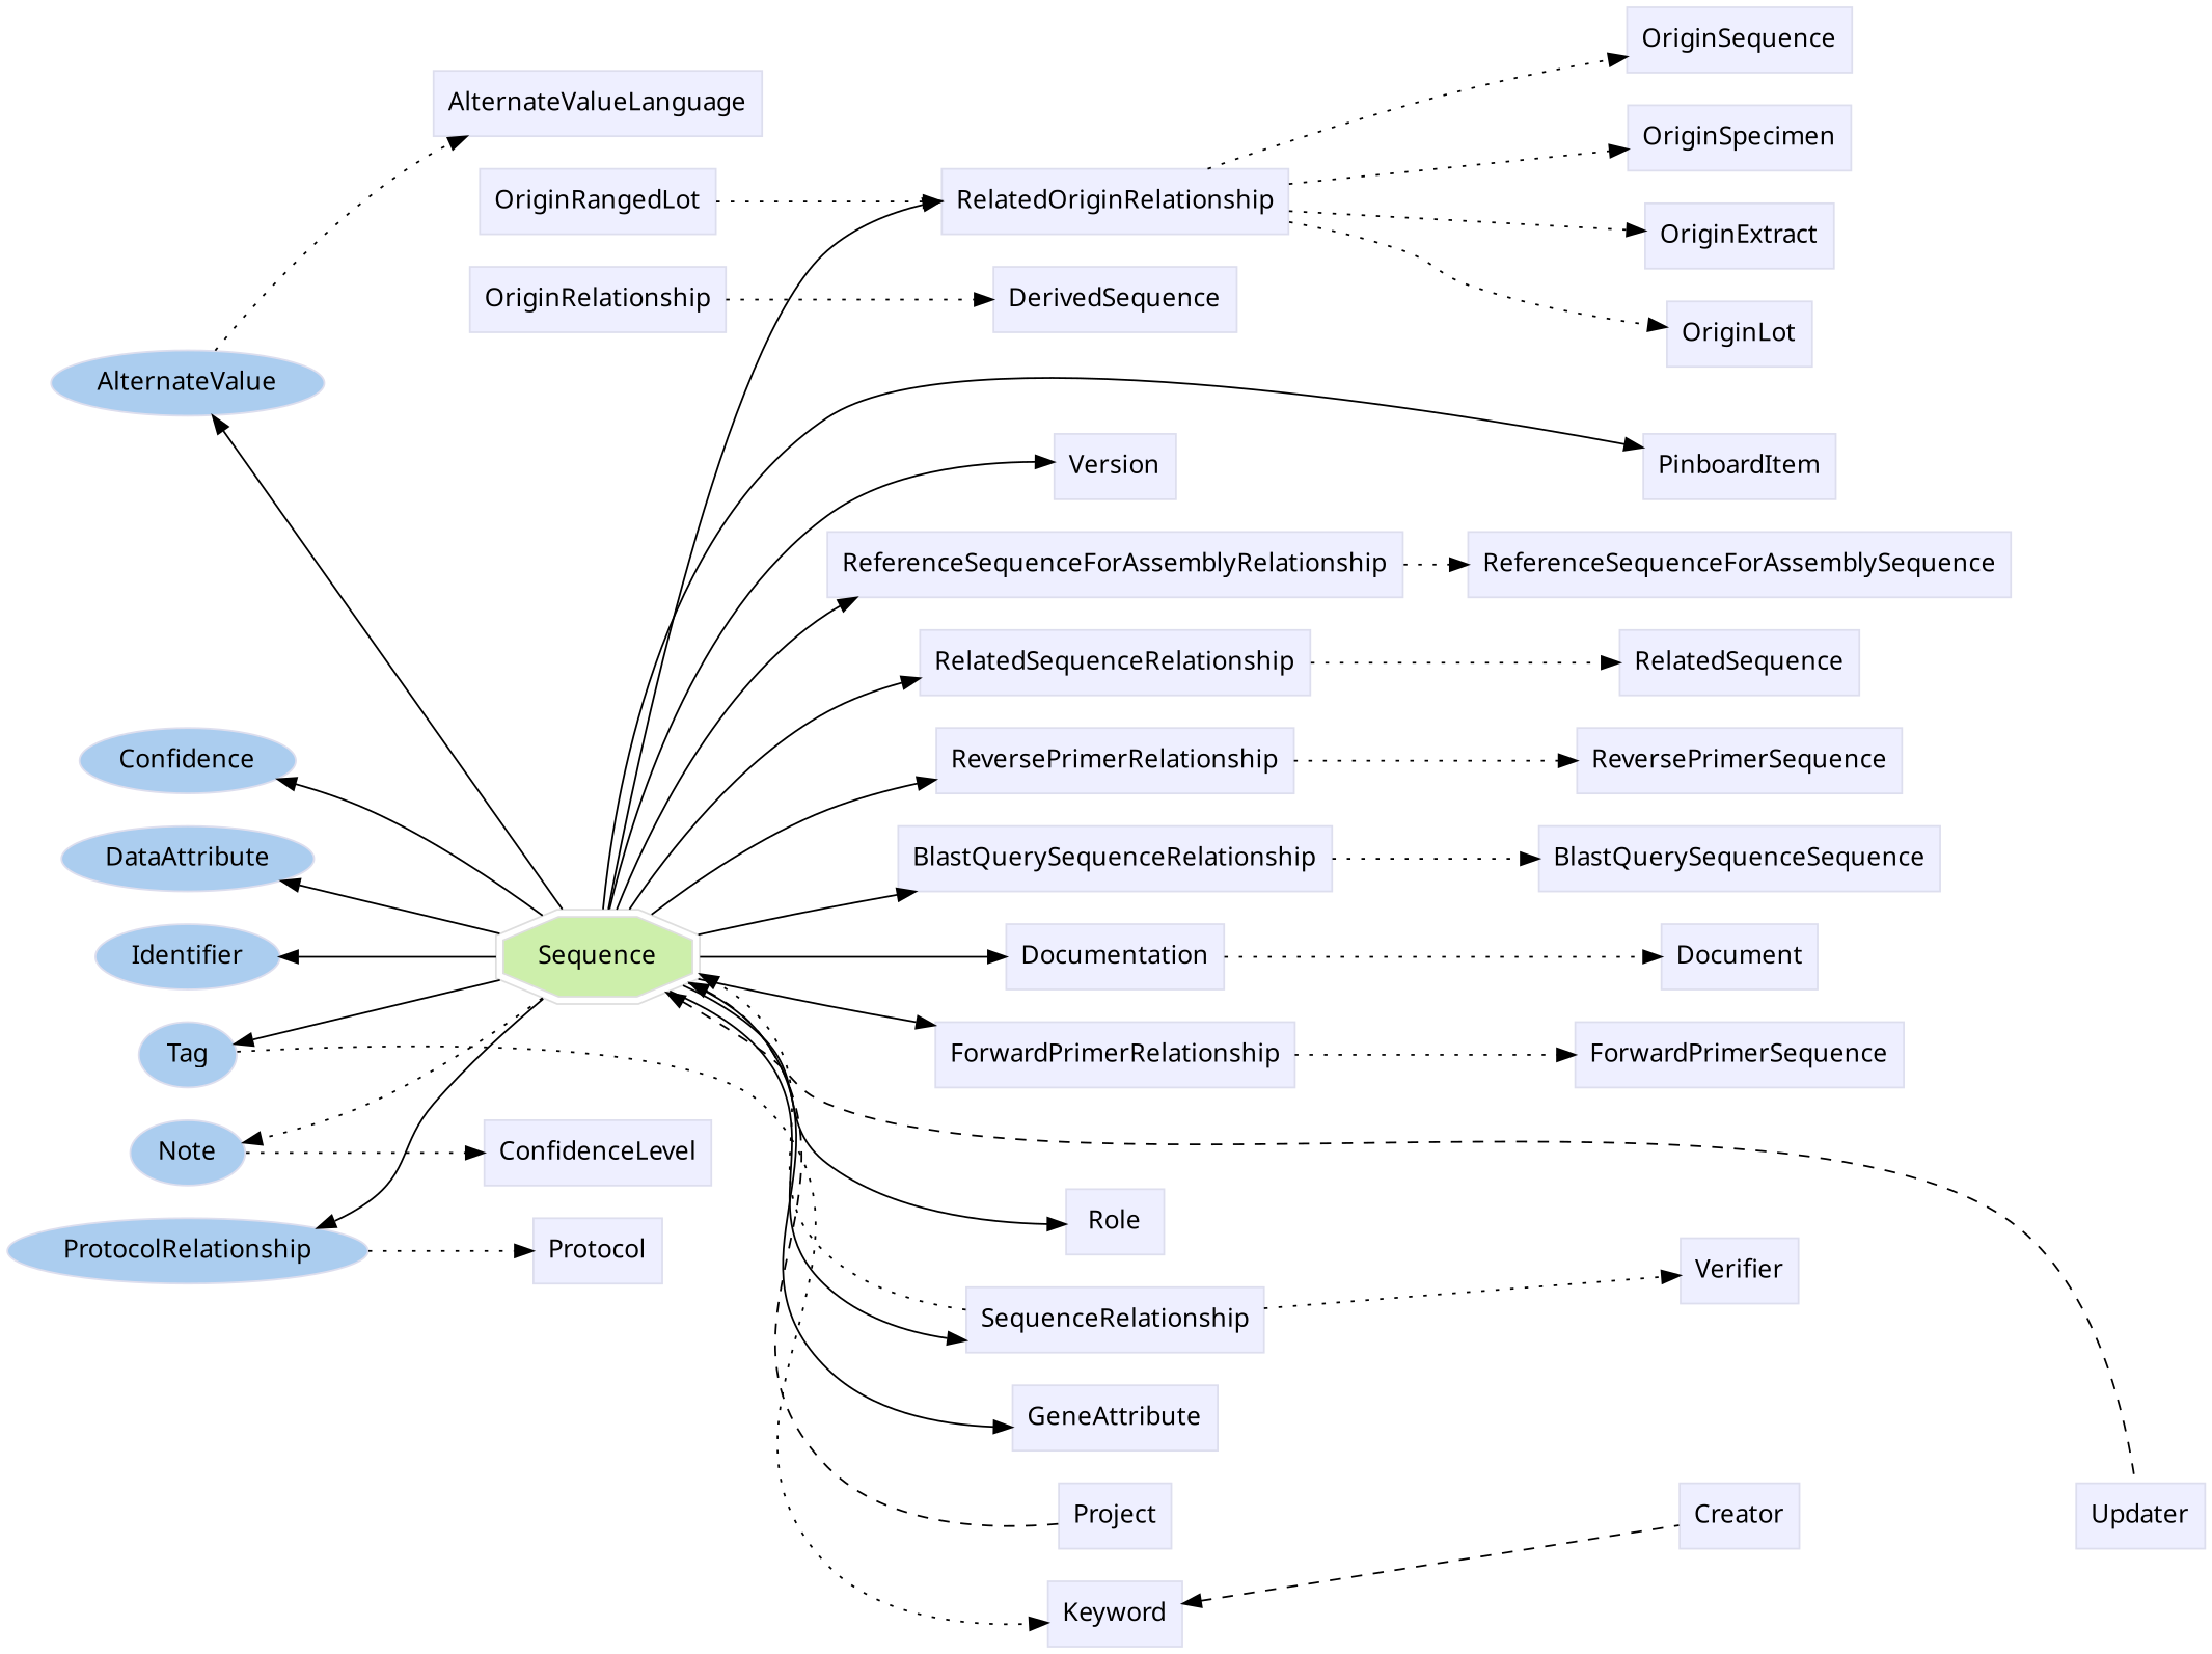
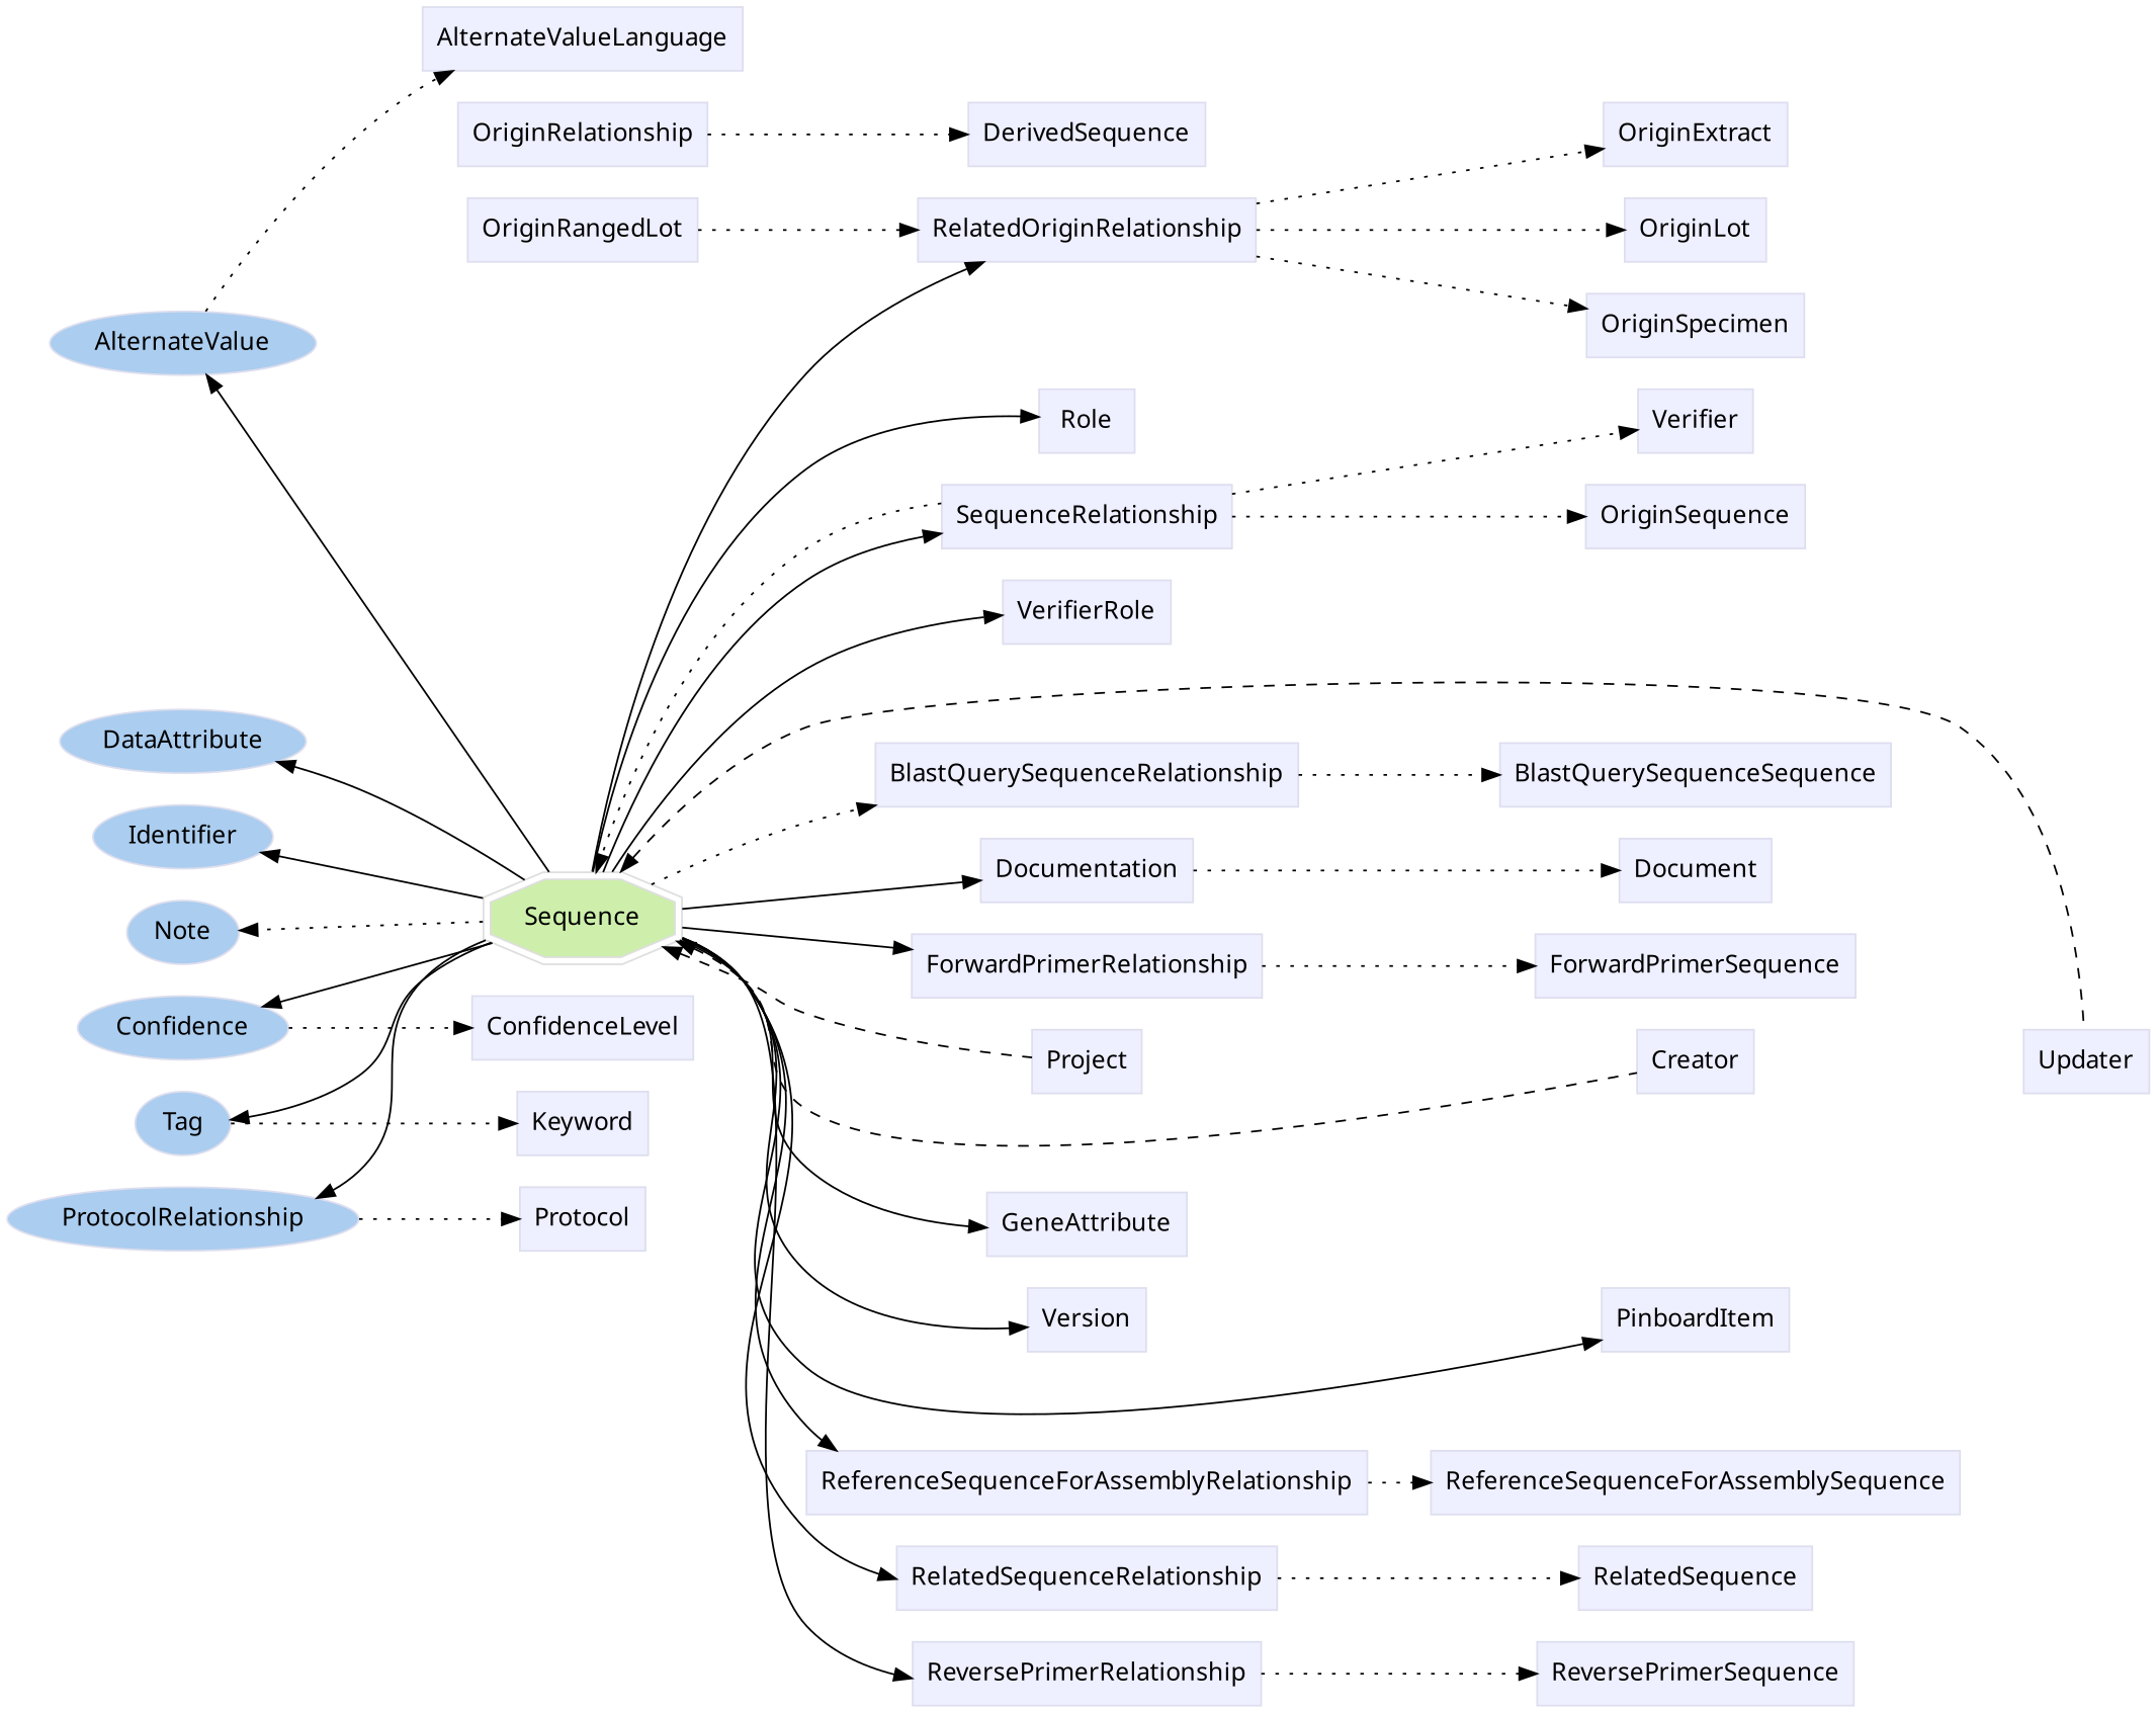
  digraph {
    fontname="Noto Sans"
    rankdir=LR
    node [color="#dddeee" fillcolor="#eeefff" fontname="Noto Sans" group=supporting shape=box style=filled]
    edge [fontname="Noto Sans"]
    n1 [fillcolor="#abcdef" group=annotator height=0.5 label=AlternateValue shape=oval width=1.7693]
    n2 [fillcolor="#abcdef" group=annotator height=0.5 label=Confidence shape=oval width=1.4082]
    n3 [fillcolor="#abcdef" group=annotator height=0.5 label=DataAttribute shape=oval width=1.6429]
    n4 [fillcolor="#abcdef" group=annotator height=0.5 label=Identifier shape=oval width=1.1916]
    n5 [fillcolor="#abcdef" group=annotator height=0.5 label=Tag shape=oval width=0.75]
    n6 [fillcolor="#abcdef" group=annotator height=0.5 label=Note shape=oval width=0.77632]
    n7 [fillcolor="#abcdef" group=annotator height=0.5 label=ProtocolRelationship shape=oval width=2.3651]
    n8 [color="#dedede" fillcolor="#cdefab" group=target height=0.61111 label=Sequence shape=doubleoctagon width=1.4399]
    n9 [height=0.5 label=AlternateValueLanguage width=2.0972]
    n10 [height=0.5 label=BlastQuerySequenceRelationship width=2.75]
    n11 [height=0.5 label=BlastQuerySequenceSequence width=2.5278]
    n12 [height=0.5 label=ConfidenceLevel width=1.5139]
    n13 [height=0.5 label=OriginRelationship width=1.6667]
    n14 [height=0.5 label=DerivedSequence width=1.5556]
    n15 [height=0.5 label=Documentation width=1.4028]
    n16 [height=0.5 label=Document width=1.0278]
    n17 [height=0.5 label=ForwardPrimerRelationship width=2.3333]
    n18 [height=0.5 label=ForwardPrimerSequence width=2.1111]
    n19 [height=0.5 label=GeneAttribute width=1.3056]
    n20 [height=0.5 label=Keyword width=0.93056]
    n21 [height=0.5 label=RelatedOriginRelationship width=2.2361]
    n22 [height=0.5 label=OriginExtract width=1.2639]
    n23 [height=0.5 label=OriginLot width=0.98611]
    n24 [height=0.5 label=OriginRangedLot width=1.5556]
    n25 [height=0.5 label=OriginSequence width=1.4444]
    n26 [height=0.5 label=OriginSpecimen width=1.4722]
    n27 [height=0.5 label=PinboardItem width=1.2639]
    n28 [height=0.5 label=Protocol width=0.86111]
    n29 [height=0.5 label=ReferenceSequenceForAssemblyRelationship width=3.6806]
    n30 [height=0.5 label=ReferenceSequenceForAssemblySequence width=3.4444]
    n31 [height=0.5 label=RelatedSequenceRelationship width=2.4722]
    n32 [height=0.5 label=RelatedSequence width=1.5278]
    n33 [height=0.5 label=ReversePrimerRelationship width=2.3056]
    n34 [height=0.5 label=ReversePrimerSequence width=2.0694]
    n35 [height=0.5 label=Role width=0.75]
    n36 [height=0.5 label=SequenceRelationship width=1.9028]
+   n37 [height=0.5 label=VerifierRole width=1.1528]
    n38 [height=0.5 label=Verifier width=0.79167]
    n39 [height=0.5 label=Version width=0.80556]
    n40 [height=0.5 label=Creator width=0.79167]
    n41 [height=0.5 label=Project width=0.76389]
    n42 [height=0.5 label=Updater width=0.83333]
    subgraph sub_1 {
      rank=min
      n1
      n2
      n3
      n4
      n5
      n6
      n7
    }
    subgraph sub_2 {
      n8
    }
    subgraph sub_3 {
      n9
      n10
      n11
      n12
      n13
      n14
      n15
      n16
      n17
      n18
      n19
      n20
      n21
      n22
      n23
      n24
      n25
      n26
      n27
      n28
      n29
      n30
      n31
      n32
      n33
      n34
      n35
      n36
+     n37
      n38
      n39
      n40
      n41
      n42
    }
    n1 -> n9 [style=dotted]
-   n6 -> n12 [style=dotted]
+   n2 -> n12 [style=dotted]
    n5 -> n20 [style=dotted]
    n7 -> n28 [style=dotted]
    n8 -> n1
    n8 -> n2
    n8 -> n3
    n8 -> n4
    n8 -> n5
    n8 -> n6 [style=dotted]
    n8 -> n7
-   n8 -> n10
+   n8 -> n10 [style=dotted]
    n8 -> n15
    n8 -> n17
    n8 -> n19
    n8 -> n21
    n8 -> n27
    n8 -> n29
    n8 -> n31
    n8 -> n33
    n8 -> n35
    n8 -> n36
+   n8 -> n37
    n8 -> n39
-   n20 -> n40 [dir=back style=dashed]
+   n8 -> n40 [dir=back style=dashed]
    n8 -> n41 [dir=back style=dashed]
    n8 -> n42 [dir=back style=dashed]
    n10 -> n11 [style=dotted]
    n13 -> n14 [style=dotted]
    n13 -> n21 [style=invis]
    n15 -> n16 [style=dotted]
    n17 -> n18 [style=dotted]
    n21 -> n22 [style=dotted]
    n21 -> n23 [style=dotted]
-   n21 -> n25 [style=dotted]
+   n36 -> n25 [style=dotted]
    n21 -> n26 [style=dotted]
    n24 -> n21 [style=dotted]
    n29 -> n30 [style=dotted]
    n31 -> n32 [style=dotted]
    n33 -> n34 [style=dotted]
    n35 -> n38 [style=invis]
    n36 -> n8 [style=dotted]
    n36 -> n38 [style=dotted]
    n39 -> n27 [style=invis]
    n40 -> n42 [style=invis]
    n41 -> n40 [style=invis]
  }
